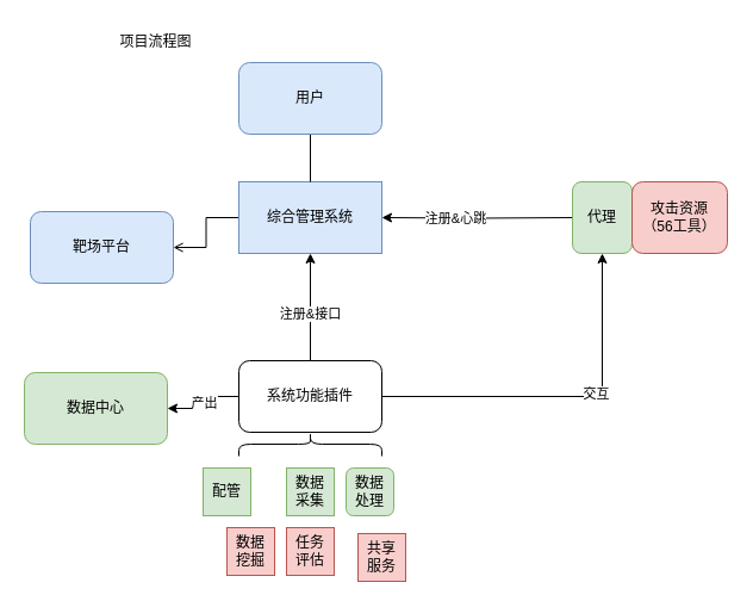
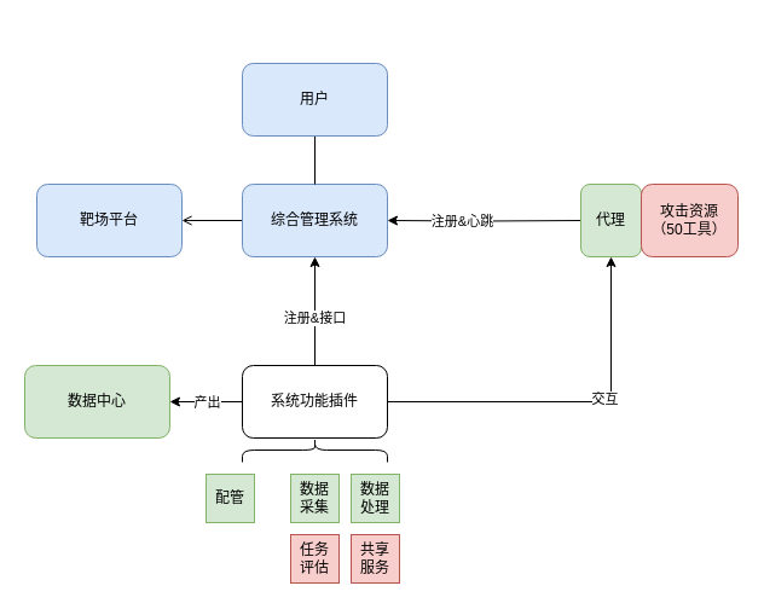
  <mxCell id="0" />
  <mxCell id="1" parent="0" />
- <mxCell id="2" value="靶场平台" style="rounded=1;whiteSpace=wrap;html=1;fillColor=#dae8fc;strokeColor=#6c8ebf;" vertex="1" parent="1"><mxGeometry x="25" y="177" width="120" height="60" as="geometry" /></mxCell>
+ <mxCell id="2" value="靶场平台" style="rounded=1;whiteSpace=wrap;html=1;fillColor=#dae8fc;strokeColor=#6c8ebf;" vertex="1" parent="1"><mxGeometry x="30" y="152" width="120" height="60" as="geometry" /></mxCell>
  <mxCell id="3" style="edgeStyle=orthogonalEdgeStyle;rounded=0;orthogonalLoop=1;jettySize=auto;html=1;entryX=1;entryY=0.5;entryDx=0;entryDy=0;endArrow=open;" edge="1" parent="1" source="4" target="2"><mxGeometry relative="1" as="geometry" /></mxCell>
- <mxCell id="4" value="综合管理系统" style="whiteSpace=wrap;html=1;fillColor=#dae8fc;strokeColor=#6c8ebf;rounded=0;" vertex="1" parent="1"><mxGeometry x="200" y="152" width="120" height="60" as="geometry" /></mxCell>
+ <mxCell id="4" value="综合管理系统" style="rounded=1;whiteSpace=wrap;html=1;fillColor=#dae8fc;strokeColor=#6c8ebf;" vertex="1" parent="1"><mxGeometry x="200" y="152" width="120" height="60" as="geometry" /></mxCell>
  <mxCell id="5" style="edgeStyle=orthogonalEdgeStyle;rounded=0;orthogonalLoop=1;jettySize=auto;html=1;entryX=1;entryY=0.5;entryDx=0;entryDy=0;" edge="1" parent="1" target="4"><mxGeometry relative="1" as="geometry"><mxPoint x="480" y="182" as="sourcePoint" /></mxGeometry></mxCell>
  <mxCell id="6" value="注册&amp;amp;心跳" style="edgeLabel;html=1;align=center;verticalAlign=middle;resizable=0;points=[];" vertex="1" connectable="0" parent="5"><mxGeometry x="0.237" relative="1" as="geometry"><mxPoint as="offset" /></mxGeometry></mxCell>
  <mxCell id="7" style="edgeStyle=orthogonalEdgeStyle;rounded=0;orthogonalLoop=1;jettySize=auto;html=1;entryX=0.5;entryY=1;entryDx=0;entryDy=0;" edge="1" parent="1" source="13" target="4"><mxGeometry relative="1" as="geometry" /></mxCell>
  <mxCell id="8" value="注册&amp;amp;接口" style="edgeLabel;html=1;align=center;verticalAlign=middle;resizable=0;points=[];" vertex="1" connectable="0" parent="7"><mxGeometry x="-0.111" y="1" relative="1" as="geometry"><mxPoint as="offset" /></mxGeometry></mxCell>
  <mxCell id="9" style="edgeStyle=orthogonalEdgeStyle;rounded=0;orthogonalLoop=1;jettySize=auto;html=1;entryX=0.5;entryY=1;entryDx=0;entryDy=0;" edge="1" parent="1" source="13" target="24"><mxGeometry relative="1" as="geometry"><mxPoint x="540" y="212" as="targetPoint" /></mxGeometry></mxCell>
  <mxCell id="10" value="交互" style="edgeLabel;html=1;align=center;verticalAlign=middle;resizable=0;points=[];" vertex="1" connectable="0" parent="9"><mxGeometry x="0.176" y="3" relative="1" as="geometry"><mxPoint as="offset" /></mxGeometry></mxCell>
  <mxCell id="11" value="" style="edgeStyle=orthogonalEdgeStyle;rounded=0;orthogonalLoop=1;jettySize=auto;html=1;" edge="1" parent="1" source="13" target="22"><mxGeometry relative="1" as="geometry" /></mxCell>
  <mxCell id="12" value="产出" style="edgeLabel;html=1;align=center;verticalAlign=middle;resizable=0;points=[];" vertex="1" connectable="0" parent="11"><mxGeometry relative="1" as="geometry"><mxPoint as="offset" /></mxGeometry></mxCell>
  <mxCell id="13" value="系统功能插件" style="rounded=1;whiteSpace=wrap;html=1;" vertex="1" parent="1"><mxGeometry x="200" y="302" width="120" height="60" as="geometry" /></mxCell>
  <mxCell id="14" style="edgeStyle=orthogonalEdgeStyle;rounded=0;orthogonalLoop=1;jettySize=auto;html=1;entryX=0.5;entryY=0;entryDx=0;entryDy=0;endArrow=none;" edge="1" parent="1" source="15" target="4"><mxGeometry relative="1" as="geometry" /></mxCell>
  <mxCell id="15" value="用户" style="rounded=1;whiteSpace=wrap;html=1;fillColor=#dae8fc;strokeColor=#6c8ebf;" vertex="1" parent="1"><mxGeometry x="200" y="52" width="120" height="60" as="geometry" /></mxCell>
  <mxCell id="16" value="配管" style="whiteSpace=wrap;html=1;aspect=fixed;fillColor=#d5e8d4;strokeColor=#82b366;" vertex="1" parent="1"><mxGeometry x="170" y="392" width="40" height="40" as="geometry" /></mxCell>
  <mxCell id="17" value="数据&lt;div&gt;采集&lt;/div&gt;" style="whiteSpace=wrap;html=1;aspect=fixed;fillColor=#d5e8d4;strokeColor=#82b366;" vertex="1" parent="1"><mxGeometry x="240" y="392" width="40" height="40" as="geometry" /></mxCell>
- <mxCell id="18" value="数据&lt;div&gt;处理&lt;/div&gt;" style="whiteSpace=wrap;html=1;aspect=fixed;fillColor=#d5e8d4;strokeColor=#82b366;rounded=1;" vertex="1" parent="1"><mxGeometry x="290" y="392" width="40" height="40" as="geometry" /></mxCell>
- <mxCell id="19" value="数据&lt;div&gt;挖掘&lt;/div&gt;" style="whiteSpace=wrap;html=1;aspect=fixed;fillColor=#f8cecc;strokeColor=#b85450;" vertex="1" parent="1"><mxGeometry x="190" y="442" width="40" height="40" as="geometry" /></mxCell>
+ <mxCell id="18" value="数据&lt;div&gt;处理&lt;/div&gt;" style="whiteSpace=wrap;html=1;aspect=fixed;fillColor=#d5e8d4;strokeColor=#82b366;" vertex="1" parent="1"><mxGeometry x="290" y="392" width="40" height="40" as="geometry" /></mxCell>
  <mxCell id="20" value="任务&lt;div&gt;评估&lt;/div&gt;" style="whiteSpace=wrap;html=1;aspect=fixed;fillColor=#f8cecc;strokeColor=#b85450;" vertex="1" parent="1"><mxGeometry x="240" y="442" width="40" height="40" as="geometry" /></mxCell>
- <mxCell id="21" value="共享&lt;div&gt;服务&lt;/div&gt;" style="whiteSpace=wrap;html=1;aspect=fixed;fillColor=#f8cecc;strokeColor=#b85450;" vertex="1" parent="1"><mxGeometry x="300" y="447" width="40" height="40" as="geometry" /></mxCell>
- <mxCell id="22" value="数据中心" style="whiteSpace=wrap;html=1;rounded=1;fillColor=#d5e8d4;strokeColor=#82b366;" vertex="1" parent="1"><mxGeometry x="20" y="312" width="120" height="60" as="geometry" /></mxCell>
+ <mxCell id="21" value="共享&lt;div&gt;服务&lt;/div&gt;" style="whiteSpace=wrap;html=1;aspect=fixed;fillColor=#f8cecc;strokeColor=#b85450;" vertex="1" parent="1"><mxGeometry x="290" y="442" width="40" height="40" as="geometry" /></mxCell>
+ <mxCell id="22" value="数据中心" style="whiteSpace=wrap;html=1;rounded=1;fillColor=#d5e8d4;strokeColor=#82b366;" vertex="1" parent="1"><mxGeometry x="20" y="302" width="120" height="60" as="geometry" /></mxCell>
  <mxCell id="23" value="" style="shape=curlyBracket;whiteSpace=wrap;html=1;rounded=1;labelPosition=left;verticalLabelPosition=middle;align=right;verticalAlign=middle;rotation=90;" vertex="1" parent="1"><mxGeometry x="250" y="312" width="20" height="120" as="geometry" /></mxCell>
  <mxCell id="24" value="代理" style="rounded=1;whiteSpace=wrap;html=1;fillColor=#d5e8d4;strokeColor=#82b366;" vertex="1" parent="1"><mxGeometry x="480" y="152" width="50" height="60" as="geometry" /></mxCell>
- <mxCell id="25" value="攻击资源&lt;div&gt;（56工具）&lt;/div&gt;" style="rounded=1;whiteSpace=wrap;html=1;fillColor=#f8cecc;strokeColor=#b85450;" vertex="1" parent="1"><mxGeometry x="530" y="152" width="80" height="60" as="geometry" /></mxCell>
- <mxCell id="26" value="项目流程图" style="text;html=1;align=center;verticalAlign=middle;resizable=0;points=[];autosize=1;strokeColor=none;fillColor=none;" vertex="1" parent="1"><mxGeometry x="90" y="20" width="80" height="30" as="geometry" /></mxCell>
+ <mxCell id="25" value="攻击资源&lt;div&gt;（50工具）&lt;/div&gt;" style="rounded=1;whiteSpace=wrap;html=1;fillColor=#f8cecc;strokeColor=#b85450;" vertex="1" parent="1"><mxGeometry x="530" y="152" width="80" height="60" as="geometry" /></mxCell>
